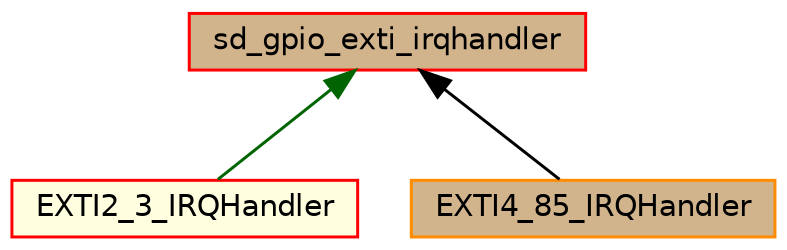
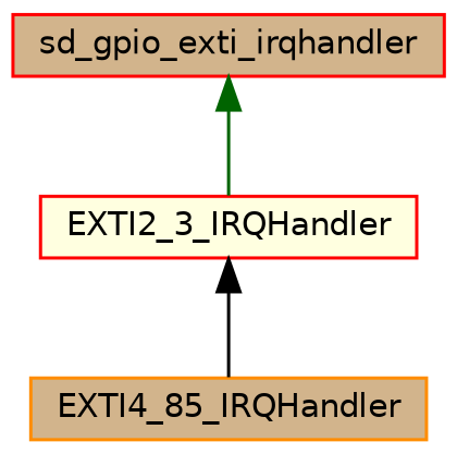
  digraph {
    rankdir=TB
    node [color=red fillcolor=tan fontname=Helvetica fontsize=10 shape=record style=filled]
    edge [dir=back fontname=Helvetica fontsize=10 labelfontname=Helvetica labelfontsize=10 style=solid]
    n1 [fontcolor=black height=0.2 label=sd_gpio_exti_irqhandler width=0.4]
    n2 [fillcolor=lightyellow height=0.2 label=EXTI2_3_IRQHandler width=0.4]
    n3 [color=darkorange height=0.2 label=EXTI4_85_IRQHandler width=0.4]
    n1 -> n2 [color=darkgreen]
-   n1 -> n3 [color=black]
+   n2 -> n3 [color=black]
  }
